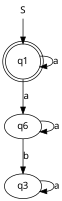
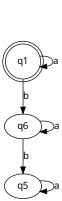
  digraph {
    fontname="Noto Sans"
    rankdir=TB
    node [fontname="Noto Sans"]
    edge [fontname="Noto Sans"]
-   S [height=.0 shape=none width=.0]
    n2 [label=q1 shape=doublecircle]
    n3 [label=q6]
-   n4 [label=q3]
-   S -> n2
+   n4 [label=q5]
    n2 -> n2 [label=a]
-   n2 -> n3 [label=a]
+   n2 -> n3 [label=b]
    n3 -> n3 [label=a]
    n3 -> n4 [label=b]
    n4 -> n4 [label=a]
  }
